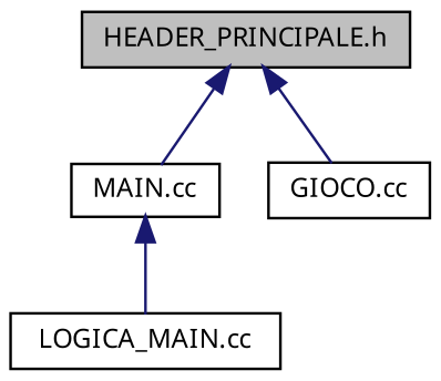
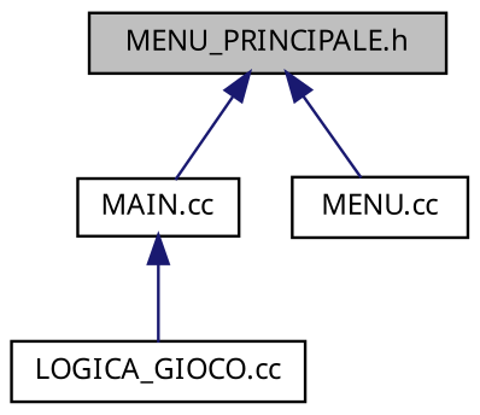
  digraph {
    fontname="Noto Sans"
    node [color=black fillcolor=white fontname="Noto Sans" fontsize=10 shape=record style=filled]
    edge [color=midnightblue dir=back fontname="Noto Sans" fontsize=10 labelfontname=Helvetica labelfontsize=10 style=solid]
-   n1 [fillcolor=grey75 fontcolor=black height=0.2 label="HEADER_PRINCIPALE.h" width=0.4]
+   n1 [fillcolor=grey75 fontcolor=black height=0.2 label="MENU_PRINCIPALE.h" width=0.4]
    n2 [height=0.2 label="MAIN.cc" width=0.4]
-   n3 [height=0.2 label="GIOCO.cc" width=0.4]
-   n4 [height=0.2 label="LOGICA_MAIN.cc" width=0.4]
+   n3 [height=0.2 label="MENU.cc" width=0.4]
+   n4 [height=0.2 label="LOGICA_GIOCO.cc" width=0.4]
    n1 -> n2
    n1 -> n3
    n2 -> n4
  }
